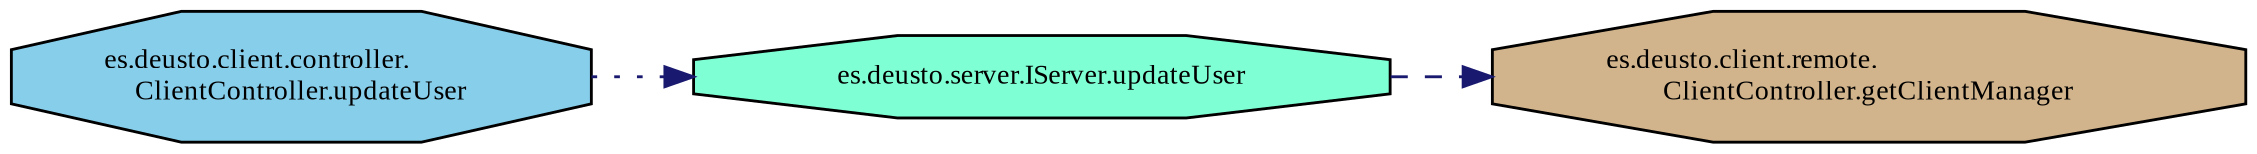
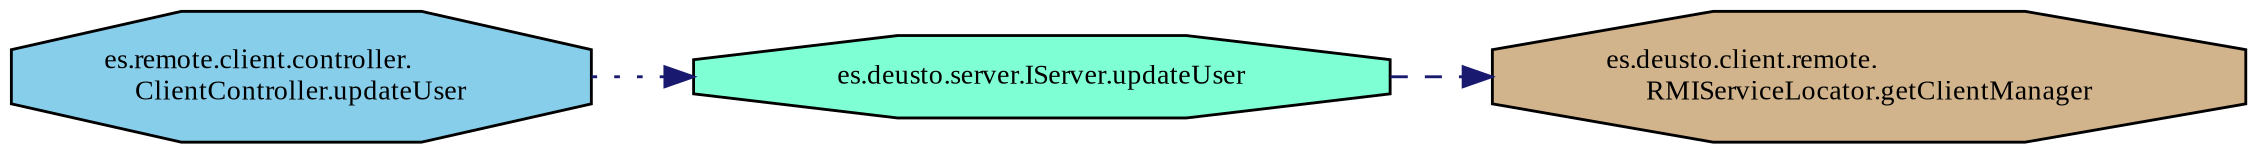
  digraph {
    fontname="Liberation Serif"
    rankdir=LR
    node [color=black fontname="Liberation Serif" fontsize=10 shape=octagon style=filled]
    edge [color=midnightblue fontname="Liberation Serif" fontsize=10 labelfontname=Helvetica labelfontsize=10]
-   n1 [fillcolor=skyblue fontcolor=black height=0.2 label="es.deusto.client.controller.\lClientController.updateUser" width=0.4]
+   n1 [fillcolor=skyblue fontcolor=black height=0.2 label="es.remote.client.controller.\lClientController.updateUser" width=0.4]
    n2 [fillcolor=aquamarine height=0.2 label="es.deusto.server.IServer.updateUser" width=0.4]
-   n3 [fillcolor=tan height=0.2 label="es.deusto.client.remote.\lClientController.getClientManager" width=0.4]
+   n3 [fillcolor=tan height=0.2 label="es.deusto.client.remote.\lRMIServiceLocator.getClientManager" width=0.4]
    n1 -> n2 [style=dotted]
    n2 -> n3 [style=dashed]
  }
